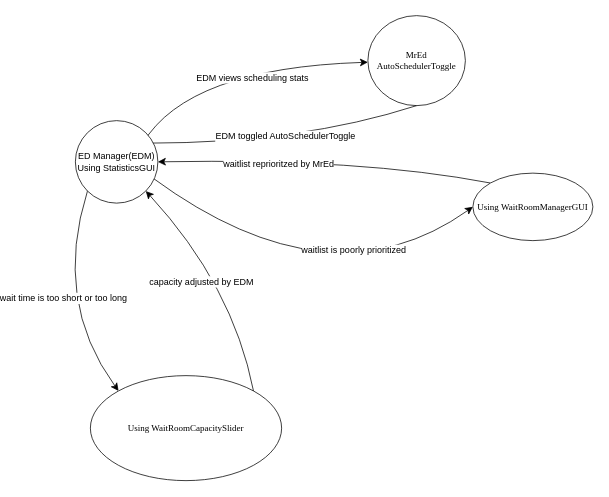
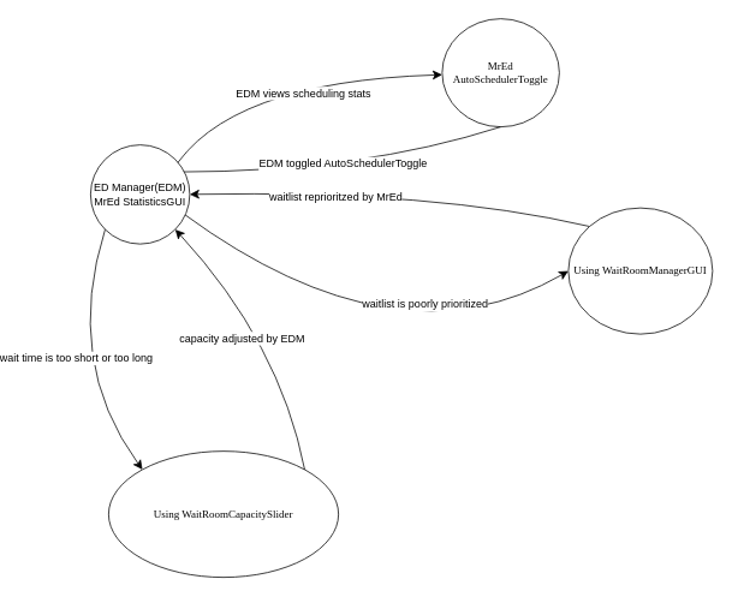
  <mxCell id="0" />
  <mxCell id="1" parent="0" />
  <mxCell id="2" value="" style="edgeStyle=none;curved=1;rounded=0;orthogonalLoop=1;jettySize=auto;html=1;fontSize=12;startSize=8;endSize=8;exitX=0.5;exitY=0;exitDx=0;exitDy=0;" parent="1" target="8" edge="1"><mxGeometry relative="1" as="geometry"><Array as="points"><mxPoint x="200" y="90" /></Array><mxPoint x="140" y="190" as="sourcePoint" /></mxGeometry></mxCell>
  <mxCell id="3" value="EDM views scheduling stats" style="edgeLabel;html=1;align=center;verticalAlign=middle;resizable=0;points=[];fontSize=12;" parent="2" vertex="1" connectable="0"><mxGeometry x="0.131" y="-15" relative="1" as="geometry"><mxPoint as="offset" /></mxGeometry></mxCell>
  <mxCell id="4" style="edgeStyle=none;curved=1;rounded=0;orthogonalLoop=1;jettySize=auto;html=1;exitX=0;exitY=0;exitDx=0;exitDy=0;entryX=1;entryY=0.5;entryDx=0;entryDy=0;fontSize=12;startSize=8;endSize=8;" parent="1" source="6" target="17" edge="1"><mxGeometry relative="1" as="geometry"><Array as="points"><mxPoint x="430" y="210" /></Array><mxPoint x="200" y="235" as="targetPoint" /></mxGeometry></mxCell>
  <mxCell id="5" value="waitlist reprioritzed by MrEd" style="edgeLabel;html=1;align=center;verticalAlign=middle;resizable=0;points=[];fontSize=12;" parent="4" vertex="1" connectable="0"><mxGeometry x="0.138" y="21" relative="1" as="geometry"><mxPoint x="-32" y="-15" as="offset" /></mxGeometry></mxCell>
- <mxCell id="6" value="Using WaitRoomManagerGUI" style="rounded=1;whiteSpace=wrap;html=1;arcSize=24;shadow=0;comic=0;labelBackgroundColor=none;fontFamily=Verdana;fontSize=12;align=center;shape=ellipse;perimeter=ellipsePerimeter;" parent="1" vertex="1"><mxGeometry x="580" y="230" width="160" height="90" as="geometry" /></mxCell>
+ <mxCell id="6" value="Using WaitRoomManagerGUI" style="rounded=1;whiteSpace=wrap;html=1;arcSize=24;shadow=0;comic=0;labelBackgroundColor=none;fontFamily=Verdana;fontSize=12;align=center;shape=ellipse;perimeter=ellipsePerimeter;" parent="1" vertex="1"><mxGeometry x="580" y="230" width="160" height="140" as="geometry" /></mxCell>
  <mxCell id="7" value="Using WaitRoom&lt;span style=&quot;background-color: initial;&quot;&gt;CapacitySlider&lt;/span&gt;" style="rounded=1;whiteSpace=wrap;html=1;arcSize=24;shadow=0;comic=0;labelBackgroundColor=none;fontFamily=Verdana;fontSize=12;align=center;shape=ellipse;perimeter=ellipsePerimeter;" parent="1" vertex="1"><mxGeometry x="70" y="500" width="255" height="140" as="geometry" /></mxCell>
  <mxCell id="8" value="MrEd AutoSchedulerToggle" style="rounded=1;whiteSpace=wrap;html=1;arcSize=24;shadow=0;comic=0;labelBackgroundColor=none;fontFamily=Verdana;fontSize=12;align=center;shape=ellipse;perimeter=ellipsePerimeter;" parent="1" vertex="1"><mxGeometry x="440" y="20" width="130" height="120" as="geometry" /></mxCell>
  <mxCell id="9" value="" style="edgeStyle=none;orthogonalLoop=1;jettySize=auto;html=1;rounded=0;fontSize=12;startSize=8;endSize=8;curved=1;exitX=0.5;exitY=1;exitDx=0;exitDy=0;entryX=0.5;entryY=0;entryDx=0;entryDy=0;" parent="1" source="8" edge="1"><mxGeometry width="140" relative="1" as="geometry"><mxPoint x="300" y="430" as="sourcePoint" /><mxPoint x="140" y="190" as="targetPoint" /><Array as="points"><mxPoint x="350" y="190" /></Array></mxGeometry></mxCell>
  <mxCell id="10" value="EDM toggled AutoSchedulerToggle" style="edgeLabel;html=1;align=center;verticalAlign=middle;resizable=0;points=[];fontSize=12;" parent="9" vertex="1" connectable="0"><mxGeometry x="0.045" y="-38" relative="1" as="geometry"><mxPoint x="12" y="28" as="offset" /></mxGeometry></mxCell>
  <mxCell id="11" value="" style="edgeStyle=none;orthogonalLoop=1;jettySize=auto;html=1;rounded=0;fontSize=12;startSize=8;endSize=8;curved=1;exitX=0.943;exitY=0.699;exitDx=0;exitDy=0;entryX=0;entryY=0.5;entryDx=0;entryDy=0;exitPerimeter=0;" parent="1" source="17" target="6" edge="1"><mxGeometry width="140" relative="1" as="geometry"><mxPoint x="200" y="250" as="sourcePoint" /><mxPoint x="440" y="380" as="targetPoint" /><Array as="points"><mxPoint x="390" y="410" /></Array></mxGeometry></mxCell>
  <mxCell id="12" value="&lt;span style=&quot;font-size: 12px;&quot;&gt;waitlist is poorly prioritized&lt;/span&gt;" style="edgeLabel;html=1;align=center;verticalAlign=middle;resizable=0;points=[];" parent="11" vertex="1" connectable="0"><mxGeometry x="0.279" y="54" relative="1" as="geometry"><mxPoint x="27" y="-9" as="offset" /></mxGeometry></mxCell>
  <mxCell id="13" value="" style="edgeStyle=none;orthogonalLoop=1;jettySize=auto;html=1;rounded=0;fontSize=12;startSize=8;endSize=8;curved=1;exitX=0;exitY=1;exitDx=0;exitDy=0;entryX=0;entryY=0;entryDx=0;entryDy=0;" parent="1" source="17" target="7" edge="1"><mxGeometry width="140" relative="1" as="geometry"><mxPoint x="80" y="250" as="sourcePoint" /><mxPoint x="440" y="380" as="targetPoint" /><Array as="points"><mxPoint x="20" y="400" /></Array></mxGeometry></mxCell>
  <mxCell id="14" value="wait time is too short or too long" style="edgeLabel;html=1;align=center;verticalAlign=middle;resizable=0;points=[];fontSize=12;" parent="13" vertex="1" connectable="0"><mxGeometry x="-0.037" y="12" relative="1" as="geometry"><mxPoint y="1" as="offset" /></mxGeometry></mxCell>
  <mxCell id="15" value="" style="edgeStyle=none;orthogonalLoop=1;jettySize=auto;html=1;rounded=0;fontSize=12;startSize=8;endSize=8;curved=1;exitX=1;exitY=0;exitDx=0;exitDy=0;entryX=1;entryY=1;entryDx=0;entryDy=0;" parent="1" source="7" target="17" edge="1"><mxGeometry width="140" relative="1" as="geometry"><mxPoint x="300" y="420" as="sourcePoint" /><mxPoint x="140" y="250" as="targetPoint" /><Array as="points"><mxPoint x="260" y="380" /></Array></mxGeometry></mxCell>
  <mxCell id="16" value="capacity adjusted by EDM" style="edgeLabel;html=1;align=center;verticalAlign=middle;resizable=0;points=[];fontSize=12;" parent="15" vertex="1" connectable="0"><mxGeometry x="0.121" y="28" relative="1" as="geometry"><mxPoint as="offset" /></mxGeometry></mxCell>
- <mxCell id="17" value="ED Manager(EDM) Using StatisticsGUI" style="ellipse;whiteSpace=wrap;html=1;aspect=fixed;" parent="1" vertex="1"><mxGeometry x="50" y="160" width="110" height="110" as="geometry" /></mxCell>
+ <mxCell id="17" value="ED Manager(EDM) MrEd StatisticsGUI" style="ellipse;whiteSpace=wrap;html=1;aspect=fixed;" parent="1" vertex="1"><mxGeometry x="50" y="160" width="110" height="110" as="geometry" /></mxCell>
